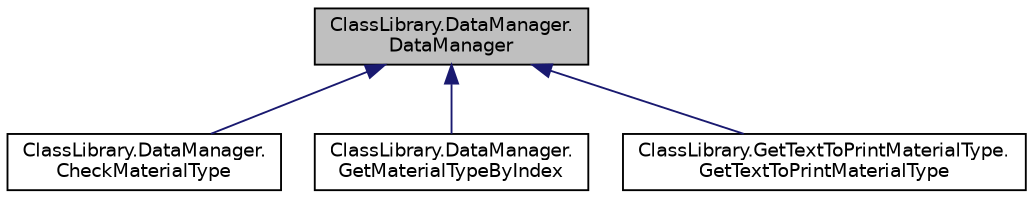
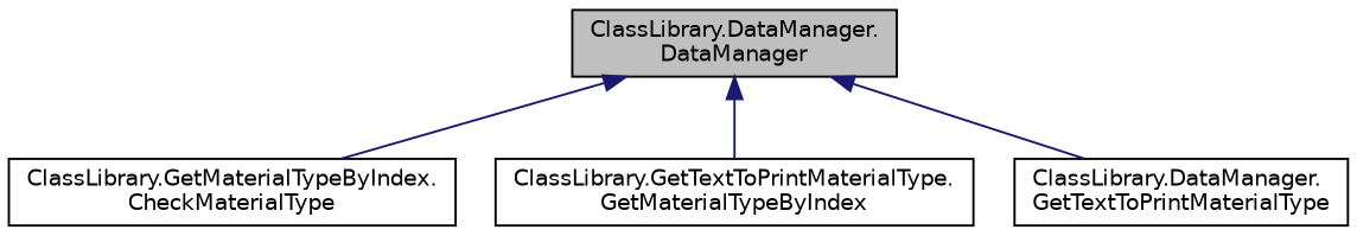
  digraph {
    rankdir=TB
    node [color=black fillcolor=white fontname=Helvetica fontsize=10 shape=record style=filled]
    edge [color=midnightblue dir=back fontname=Helvetica fontsize=10 labelfontname=Helvetica labelfontsize=10 style=solid]
    n1 [fillcolor=grey75 fontcolor=black height=0.2 label="ClassLibrary.DataManager.\lDataManager" width=0.4]
-   n2 [height=0.2 label="ClassLibrary.DataManager.\lCheckMaterialType" width=0.4]
-   n3 [height=0.2 label="ClassLibrary.DataManager.\lGetMaterialTypeByIndex" width=0.4]
-   n4 [height=0.2 label="ClassLibrary.GetTextToPrintMaterialType.\lGetTextToPrintMaterialType" width=0.4]
+   n2 [height=0.2 label="ClassLibrary.GetMaterialTypeByIndex.\lCheckMaterialType" width=0.4]
+   n3 [height=0.2 label="ClassLibrary.GetTextToPrintMaterialType.\lGetMaterialTypeByIndex" width=0.4]
+   n4 [height=0.2 label="ClassLibrary.DataManager.\lGetTextToPrintMaterialType" width=0.4]
    n1 -> n2
    n1 -> n3
    n1 -> n4
  }
